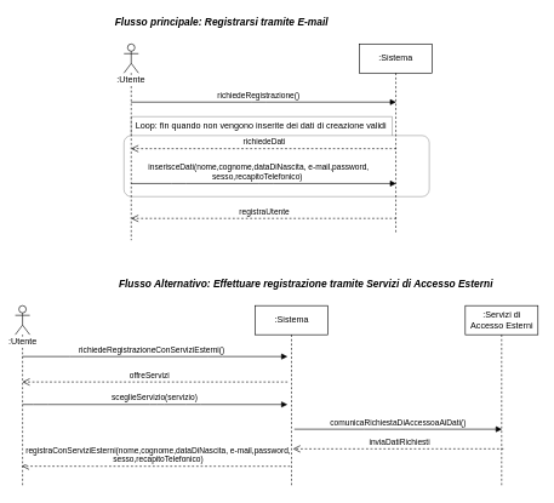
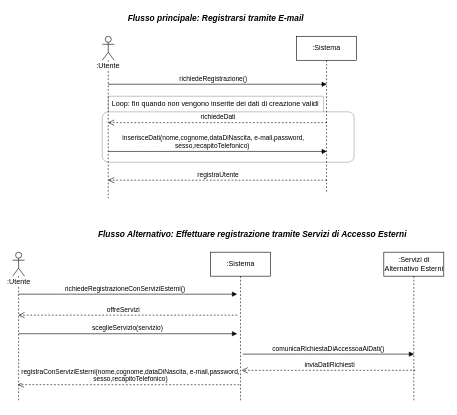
  <mxCell id="0" />
  <mxCell id="1" parent="0" />
  <mxCell id="2" value=":Utente&lt;br&gt;" style="shape=umlLifeline;participant=umlActor;perimeter=lifelinePerimeter;whiteSpace=wrap;html=1;container=1;collapsible=0;recursiveResize=0;verticalAlign=top;spacingTop=36;labelBackgroundColor=#ffffff;outlineConnect=0;" parent="1" vertex="1"><mxGeometry x="170" y="60" width="20" height="270" as="geometry" /></mxCell>
  <mxCell id="3" value=":Sistema" style="shape=umlLifeline;perimeter=lifelinePerimeter;whiteSpace=wrap;html=1;container=1;collapsible=0;recursiveResize=0;outlineConnect=0;" parent="1" vertex="1"><mxGeometry x="494" y="60" width="100" height="260" as="geometry" /></mxCell>
- <mxCell id="4" value="&lt;font style=&quot;font-size: 14px&quot;&gt;&lt;b&gt;&lt;i&gt;Flusso principale: Registrarsi tramite E-mail&lt;/i&gt;&lt;/b&gt;&lt;/font&gt;" style="text;html=1;align=center;verticalAlign=middle;resizable=0;points=[];;autosize=1;" parent="1" vertex="1"><mxGeometry x="149" y="20" width="310" height="20" as="geometry" /></mxCell>
+ <mxCell id="4" value="&lt;font style=&quot;font-size: 14px&quot;&gt;&lt;b&gt;&lt;i&gt;Flusso principale: Registrarsi tramite E-mail&lt;/i&gt;&lt;/b&gt;&lt;/font&gt;" style="text;html=1;align=center;verticalAlign=middle;resizable=0;points=[];;autosize=1;" parent="1" vertex="1"><mxGeometry x="204" y="20" width="310" height="20" as="geometry" /></mxCell>
  <mxCell id="5" value="richiedeRegistrazione()" style="html=1;verticalAlign=bottom;endArrow=block;" parent="1" edge="1"><mxGeometry x="-0.039" width="80" relative="1" as="geometry"><mxPoint x="179.81" y="140" as="sourcePoint" /><mxPoint x="544.5" y="140" as="targetPoint" /><Array as="points"><mxPoint x="355" y="140" /></Array><mxPoint as="offset" /></mxGeometry></mxCell>
  <mxCell id="6" value="inserisceDati(nome,cognome,dataDiNascita, e-mail,password,&lt;br&gt;sesso,recapitoTelefonico)&amp;nbsp;" style="html=1;verticalAlign=bottom;endArrow=block;" parent="1" edge="1"><mxGeometry x="-0.04" width="80" relative="1" as="geometry"><mxPoint x="179.81" y="252" as="sourcePoint" /><mxPoint x="544.5" y="252" as="targetPoint" /><Array as="points"><mxPoint x="245" y="252" /><mxPoint x="365" y="252" /></Array><mxPoint as="offset" /></mxGeometry></mxCell>
  <mxCell id="7" value="richiedeDati" style="html=1;verticalAlign=bottom;endArrow=open;dashed=1;endSize=8;" parent="1" edge="1"><mxGeometry relative="1" as="geometry"><mxPoint x="544.5" y="204" as="sourcePoint" /><mxPoint x="179.81" y="204" as="targetPoint" /><Array as="points"><mxPoint x="275" y="204" /></Array></mxGeometry></mxCell>
  <mxCell id="8" value="registraUtente" style="html=1;verticalAlign=bottom;endArrow=open;dashed=1;endSize=8;" parent="1" edge="1"><mxGeometry relative="1" as="geometry"><mxPoint x="544.5" y="300" as="sourcePoint" /><mxPoint x="179.81" y="300" as="targetPoint" /><Array as="points"><mxPoint x="225" y="300" /></Array></mxGeometry></mxCell>
  <mxCell id="9" value="Loop: fin quando non vengono inserite dei dati di creazione validi&amp;nbsp;" style="shape=folder;align=center;verticalAlign=middle;fontStyle=0;tabWidth=369;tabHeight=26;tabPosition=left;html=1;boundedLbl=1;labelInHeader=1;rounded=1;absoluteArcSize=1;arcSize=10;opacity=40;shadow=0;fillColor=none;" parent="1" vertex="1"><mxGeometry x="170" y="160" width="420" height="110" as="geometry" /></mxCell>
  <mxCell id="10" value="&lt;b&gt;&lt;i&gt;&lt;font style=&quot;font-size: 14px&quot;&gt;Flusso Alternativo: Effettuare registrazione tramite Servizi di Accesso Esterni&lt;/font&gt;&lt;/i&gt;&lt;/b&gt;" style="text;html=1;align=center;verticalAlign=middle;resizable=0;points=[];;autosize=1;" parent="1" vertex="1"><mxGeometry x="154.5" y="380" width="530" height="20" as="geometry" /></mxCell>
  <mxCell id="11" value="sceglieServizio(servizio)" style="html=1;verticalAlign=bottom;endArrow=block;" parent="1" edge="1"><mxGeometry width="80" relative="1" as="geometry"><mxPoint x="30.31" y="556" as="sourcePoint" /><mxPoint x="395" y="556" as="targetPoint" /><Array as="points"><mxPoint x="55.5" y="556" /><mxPoint x="215.5" y="556" /><mxPoint x="265.5" y="556" /></Array></mxGeometry></mxCell>
  <mxCell id="12" value="offreServizi" style="html=1;verticalAlign=bottom;endArrow=open;dashed=1;endSize=8;" parent="1" edge="1"><mxGeometry x="0.04" relative="1" as="geometry"><mxPoint x="395" y="525" as="sourcePoint" /><mxPoint x="30.31" y="525" as="targetPoint" /><Array as="points"><mxPoint x="245.5" y="525" /><mxPoint x="205.5" y="525" /></Array><mxPoint as="offset" /></mxGeometry></mxCell>
  <mxCell id="13" value="richiedeRegistrazioneConServiziEsterni()" style="html=1;verticalAlign=bottom;endArrow=block;" parent="1" edge="1"><mxGeometry x="-0.026" width="80" relative="1" as="geometry"><mxPoint x="30.31" y="490" as="sourcePoint" /><mxPoint x="395" y="490" as="targetPoint" /><Array as="points"><mxPoint x="105.5" y="490" /><mxPoint x="295.5" y="490" /></Array><mxPoint as="offset" /></mxGeometry></mxCell>
  <mxCell id="14" value=":Utente&lt;br&gt;" style="shape=umlLifeline;participant=umlActor;perimeter=lifelinePerimeter;whiteSpace=wrap;html=1;container=1;collapsible=0;recursiveResize=0;verticalAlign=top;spacingTop=36;labelBackgroundColor=#ffffff;outlineConnect=0;" parent="1" vertex="1"><mxGeometry x="20.5" y="420" width="20" height="250" as="geometry" /></mxCell>
  <mxCell id="15" value=":Sistema" style="shape=umlLifeline;perimeter=lifelinePerimeter;whiteSpace=wrap;html=1;container=1;collapsible=0;recursiveResize=0;outlineConnect=0;" parent="1" vertex="1"><mxGeometry x="350.5" y="420" width="100" height="250" as="geometry" /></mxCell>
- <mxCell id="16" value=":Servizi di Accesso Esterni" style="shape=umlLifeline;perimeter=lifelinePerimeter;whiteSpace=wrap;html=1;container=1;collapsible=0;recursiveResize=0;outlineConnect=0;" parent="1" vertex="1"><mxGeometry x="639.5" y="420" width="100" height="250" as="geometry" /></mxCell>
+ <mxCell id="16" value=":Servizi di Alternativo Esterni" style="shape=umlLifeline;perimeter=lifelinePerimeter;whiteSpace=wrap;html=1;container=1;collapsible=0;recursiveResize=0;outlineConnect=0;" parent="1" vertex="1"><mxGeometry x="639.5" y="420" width="100" height="250" as="geometry" /></mxCell>
  <mxCell id="17" value="inviaDatiRichiesti" style="html=1;verticalAlign=bottom;endArrow=open;dashed=1;endSize=8;entryX=0.49;entryY=0.882;entryDx=0;entryDy=0;entryPerimeter=0;" parent="1" edge="1"><mxGeometry x="-0.013" relative="1" as="geometry"><mxPoint x="692" y="617" as="sourcePoint" /><mxPoint x="402.5" y="617.06" as="targetPoint" /><Array as="points"><mxPoint x="604" y="617" /><mxPoint x="504" y="617" /></Array><mxPoint as="offset" /></mxGeometry></mxCell>
  <mxCell id="18" value="comunicaRichiestaDiAccessoaAiDati()" style="html=1;verticalAlign=bottom;endArrow=block;" parent="1" edge="1"><mxGeometry width="80" relative="1" as="geometry"><mxPoint x="404.31" y="590" as="sourcePoint" /><mxPoint x="690" y="590" as="targetPoint" /><Array as="points"><mxPoint x="510.5" y="590" /><mxPoint x="560.5" y="590" /></Array></mxGeometry></mxCell>
  <mxCell id="19" value="registraConServiziEsterni(nome,cognome,dataDiNascita, e-mail,password,&lt;br&gt;sesso,recapitoTelefonico)" style="html=1;verticalAlign=bottom;endArrow=open;dashed=1;endSize=8;entryX=0.45;entryY=0.914;entryDx=0;entryDy=0;entryPerimeter=0;" parent="1" edge="1"><mxGeometry x="0.259" y="-50" relative="1" as="geometry"><mxPoint x="398.5" y="641" as="sourcePoint" /><mxPoint x="29.5" y="640.9" as="targetPoint" /><Array as="points"><mxPoint x="229" y="641" /><mxPoint x="129" y="641" /></Array><mxPoint x="50" y="50" as="offset" /></mxGeometry></mxCell>
